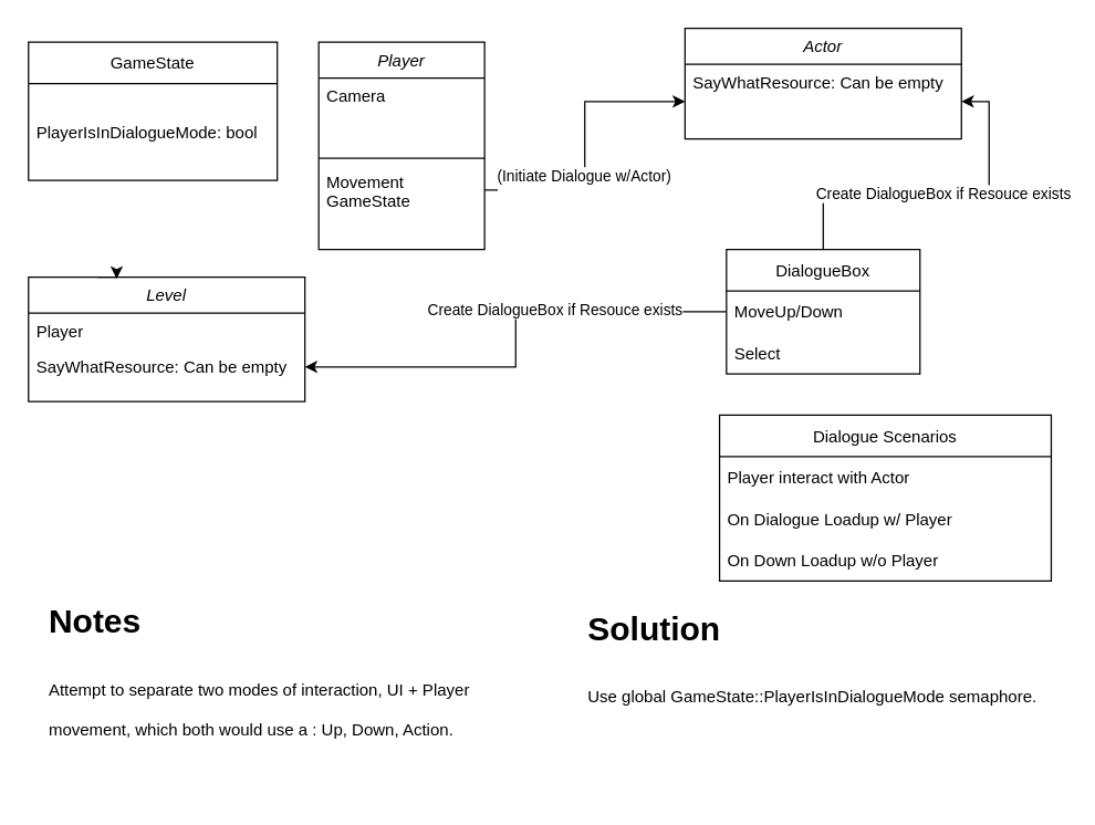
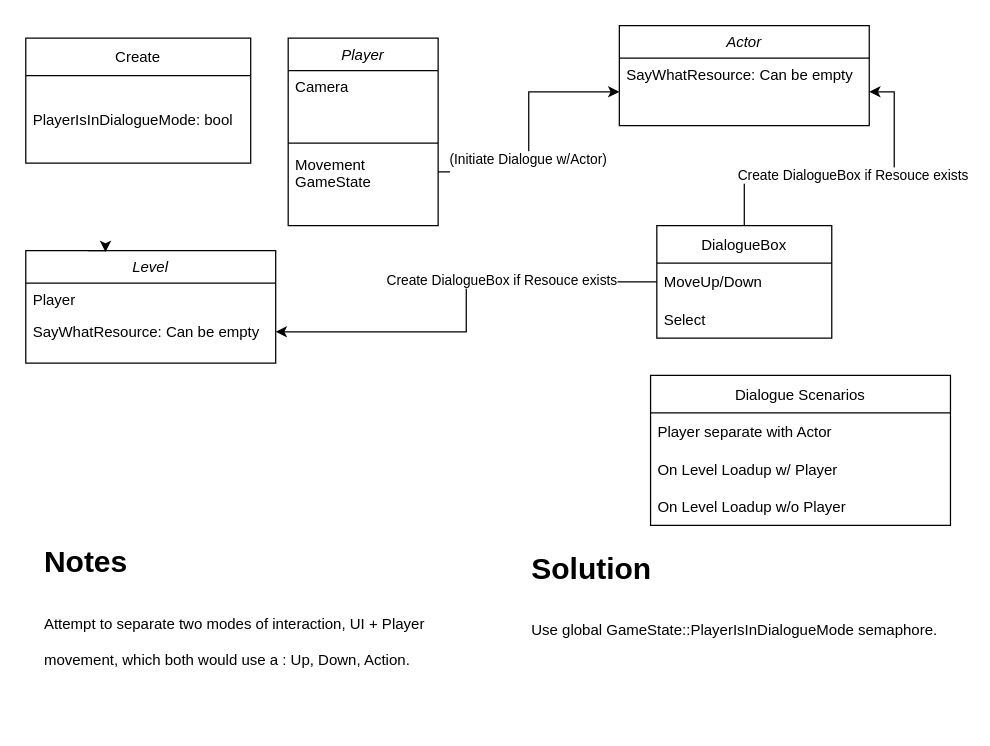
  <mxCell id="0" />
  <mxCell id="1" parent="0" />
  <mxCell id="2" value="Player" style="swimlane;fontStyle=2;align=center;verticalAlign=top;childLayout=stackLayout;horizontal=1;startSize=26;horizontalStack=0;resizeParent=1;resizeLast=0;collapsible=1;marginBottom=0;rounded=0;shadow=0;strokeWidth=1;" parent="1" vertex="1"><mxGeometry x="230" y="30" width="120" height="150" as="geometry"><mxRectangle x="230" y="140" width="160" height="26" as="alternateBounds" /></mxGeometry></mxCell>
  <mxCell id="3" value="Camera" style="text;align=left;verticalAlign=top;spacingLeft=4;spacingRight=4;overflow=hidden;rotatable=0;points=[[0,0.5],[1,0.5]];portConstraint=eastwest;" parent="2" vertex="1"><mxGeometry y="26" width="120" height="54" as="geometry" /></mxCell>
  <mxCell id="4" value="" style="line;html=1;strokeWidth=1;align=left;verticalAlign=middle;spacingTop=-1;spacingLeft=3;spacingRight=3;rotatable=0;labelPosition=right;points=[];portConstraint=eastwest;" parent="2" vertex="1"><mxGeometry y="80" width="120" height="8" as="geometry" /></mxCell>
  <mxCell id="5" value="Movement&#10;GameState " style="text;align=left;verticalAlign=top;spacingLeft=4;spacingRight=4;overflow=hidden;rotatable=0;points=[[0,0.5],[1,0.5]];portConstraint=eastwest;" parent="2" vertex="1"><mxGeometry y="88" width="120" height="38" as="geometry" /></mxCell>
  <mxCell id="6" value="Level" style="swimlane;fontStyle=2;align=center;verticalAlign=top;childLayout=stackLayout;horizontal=1;startSize=26;horizontalStack=0;resizeParent=1;resizeLast=0;collapsible=1;marginBottom=0;rounded=0;shadow=0;strokeWidth=1;" vertex="1" parent="1"><mxGeometry x="20" y="200" width="200" height="90" as="geometry"><mxRectangle x="230" y="140" width="160" height="26" as="alternateBounds" /></mxGeometry></mxCell>
  <mxCell id="7" value="Player" style="text;align=left;verticalAlign=top;spacingLeft=4;spacingRight=4;overflow=hidden;rotatable=0;points=[[0,0.5],[1,0.5]];portConstraint=eastwest;" vertex="1" parent="6"><mxGeometry y="26" width="200" height="26" as="geometry" /></mxCell>
  <mxCell id="8" value="SayWhatResource: Can be empty" style="text;align=left;verticalAlign=top;spacingLeft=4;spacingRight=4;overflow=hidden;rotatable=0;points=[[0,0.5],[1,0.5]];portConstraint=eastwest;rounded=0;shadow=0;html=0;" vertex="1" parent="6"><mxGeometry y="52" width="200" height="26" as="geometry" /></mxCell>
- <mxCell id="9" value="GameState" style="swimlane;fontStyle=0;childLayout=stackLayout;horizontal=1;startSize=30;horizontalStack=0;resizeParent=1;resizeParentMax=0;resizeLast=0;collapsible=1;marginBottom=0;" vertex="1" parent="1"><mxGeometry x="20" y="30" width="180" height="100" as="geometry" /></mxCell>
+ <mxCell id="9" value="Create" style="swimlane;fontStyle=0;childLayout=stackLayout;horizontal=1;startSize=30;horizontalStack=0;resizeParent=1;resizeParentMax=0;resizeLast=0;collapsible=1;marginBottom=0;" vertex="1" parent="1"><mxGeometry x="20" y="30" width="180" height="100" as="geometry" /></mxCell>
  <mxCell id="10" value="PlayerIsInDialogueMode: bool" style="text;strokeColor=none;fillColor=none;align=left;verticalAlign=middle;spacingLeft=4;spacingRight=4;overflow=hidden;points=[[0,0.5],[1,0.5]];portConstraint=eastwest;rotatable=0;" vertex="1" parent="9"><mxGeometry y="30" width="180" height="70" as="geometry" /></mxCell>
  <mxCell id="11" value="&lt;h1&gt;&lt;span&gt;Notes&lt;/span&gt;&lt;/h1&gt;&lt;h1&gt;&lt;span style=&quot;font-size: 12px ; font-weight: 400&quot;&gt;Attempt to separate two modes of interaction, UI + Player movement, which both would use a : Up, Down, Action.&lt;/span&gt;&lt;/h1&gt;" style="text;html=1;strokeColor=none;fillColor=none;spacing=5;spacingTop=-20;whiteSpace=wrap;overflow=hidden;rounded=0;" vertex="1" parent="1"><mxGeometry x="30" y="430" width="350" height="140" as="geometry" /></mxCell>
  <mxCell id="12" value="Actor" style="swimlane;fontStyle=2;align=center;verticalAlign=top;childLayout=stackLayout;horizontal=1;startSize=26;horizontalStack=0;resizeParent=1;resizeLast=0;collapsible=1;marginBottom=0;rounded=0;shadow=0;strokeWidth=1;" vertex="1" parent="1"><mxGeometry x="495" y="20" width="200" height="80" as="geometry"><mxRectangle x="230" y="140" width="160" height="26" as="alternateBounds" /></mxGeometry></mxCell>
  <mxCell id="13" value="SayWhatResource: Can be empty" style="text;align=left;verticalAlign=top;spacingLeft=4;spacingRight=4;overflow=hidden;rotatable=0;points=[[0,0.5],[1,0.5]];portConstraint=eastwest;" vertex="1" parent="12"><mxGeometry y="26" width="200" height="54" as="geometry" /></mxCell>
  <mxCell id="14" value="Dialogue Scenarios" style="swimlane;fontStyle=0;childLayout=stackLayout;horizontal=1;startSize=30;horizontalStack=0;resizeParent=1;resizeParentMax=0;resizeLast=0;collapsible=1;marginBottom=0;" vertex="1" parent="1"><mxGeometry x="520" y="300" width="240" height="120" as="geometry" /></mxCell>
- <mxCell id="15" value="Player interact with Actor" style="text;strokeColor=none;fillColor=none;align=left;verticalAlign=middle;spacingLeft=4;spacingRight=4;overflow=hidden;points=[[0,0.5],[1,0.5]];portConstraint=eastwest;rotatable=0;" vertex="1" parent="14"><mxGeometry y="30" width="240" height="30" as="geometry" /></mxCell>
- <mxCell id="16" value="On Dialogue Loadup w/ Player" style="text;strokeColor=none;fillColor=none;align=left;verticalAlign=middle;spacingLeft=4;spacingRight=4;overflow=hidden;points=[[0,0.5],[1,0.5]];portConstraint=eastwest;rotatable=0;" vertex="1" parent="14"><mxGeometry y="60" width="240" height="30" as="geometry" /></mxCell>
- <mxCell id="17" value="On Down Loadup w/o Player" style="text;strokeColor=none;fillColor=none;align=left;verticalAlign=middle;spacingLeft=4;spacingRight=4;overflow=hidden;points=[[0,0.5],[1,0.5]];portConstraint=eastwest;rotatable=0;" vertex="1" parent="14"><mxGeometry y="90" width="240" height="30" as="geometry" /></mxCell>
+ <mxCell id="15" value="Player separate with Actor" style="text;strokeColor=none;fillColor=none;align=left;verticalAlign=middle;spacingLeft=4;spacingRight=4;overflow=hidden;points=[[0,0.5],[1,0.5]];portConstraint=eastwest;rotatable=0;" vertex="1" parent="14"><mxGeometry y="30" width="240" height="30" as="geometry" /></mxCell>
+ <mxCell id="16" value="On Level Loadup w/ Player" style="text;strokeColor=none;fillColor=none;align=left;verticalAlign=middle;spacingLeft=4;spacingRight=4;overflow=hidden;points=[[0,0.5],[1,0.5]];portConstraint=eastwest;rotatable=0;" vertex="1" parent="14"><mxGeometry y="60" width="240" height="30" as="geometry" /></mxCell>
+ <mxCell id="17" value="On Level Loadup w/o Player" style="text;strokeColor=none;fillColor=none;align=left;verticalAlign=middle;spacingLeft=4;spacingRight=4;overflow=hidden;points=[[0,0.5],[1,0.5]];portConstraint=eastwest;rotatable=0;" vertex="1" parent="14"><mxGeometry y="90" width="240" height="30" as="geometry" /></mxCell>
  <mxCell id="18" style="edgeStyle=orthogonalEdgeStyle;rounded=0;orthogonalLoop=1;jettySize=auto;html=1;exitX=0.25;exitY=0;exitDx=0;exitDy=0;entryX=0.319;entryY=0.014;entryDx=0;entryDy=0;entryPerimeter=0;" edge="1" parent="1" source="6" target="6"><mxGeometry relative="1" as="geometry" /></mxCell>
  <mxCell id="19" value="&lt;h1&gt;&lt;span&gt;Solution&lt;/span&gt;&lt;/h1&gt;&lt;h1&gt;&lt;span style=&quot;font-size: 12px ; font-weight: 400&quot;&gt;Use global GameState::PlayerIsInDialogueMode semaphore.&lt;/span&gt;&lt;/h1&gt;" style="text;html=1;strokeColor=none;fillColor=none;spacing=5;spacingTop=-20;whiteSpace=wrap;overflow=hidden;rounded=0;" vertex="1" parent="1"><mxGeometry x="420" y="435" width="350" height="140" as="geometry" /></mxCell>
  <mxCell id="20" style="edgeStyle=orthogonalEdgeStyle;rounded=0;orthogonalLoop=1;jettySize=auto;html=1;entryX=1;entryY=0.5;entryDx=0;entryDy=0;" edge="1" parent="1" source="24" target="13"><mxGeometry relative="1" as="geometry" /></mxCell>
  <mxCell id="21" value="Create DialogueBox if Resouce exists" style="edgeLabel;html=1;align=center;verticalAlign=middle;resizable=0;points=[];" vertex="1" connectable="0" parent="20"><mxGeometry x="0.02" y="1" relative="1" as="geometry"><mxPoint as="offset" /></mxGeometry></mxCell>
  <mxCell id="22" style="edgeStyle=orthogonalEdgeStyle;rounded=0;orthogonalLoop=1;jettySize=auto;html=1;entryX=1;entryY=0.5;entryDx=0;entryDy=0;" edge="1" parent="1" source="24" target="8"><mxGeometry relative="1" as="geometry" /></mxCell>
  <mxCell id="23" value="Create DialogueBox if Resouce exists" style="edgeLabel;html=1;align=center;verticalAlign=middle;resizable=0;points=[];" vertex="1" connectable="0" parent="22"><mxGeometry x="-0.274" y="-2" relative="1" as="geometry"><mxPoint as="offset" /></mxGeometry></mxCell>
  <mxCell id="24" value="DialogueBox" style="swimlane;fontStyle=0;childLayout=stackLayout;horizontal=1;startSize=30;horizontalStack=0;resizeParent=1;resizeParentMax=0;resizeLast=0;collapsible=1;marginBottom=0;" vertex="1" parent="1"><mxGeometry x="525" y="180" width="140" height="90" as="geometry" /></mxCell>
  <mxCell id="25" value="MoveUp/Down" style="text;strokeColor=none;fillColor=none;align=left;verticalAlign=middle;spacingLeft=4;spacingRight=4;overflow=hidden;points=[[0,0.5],[1,0.5]];portConstraint=eastwest;rotatable=0;" vertex="1" parent="24"><mxGeometry y="30" width="140" height="30" as="geometry" /></mxCell>
  <mxCell id="26" value="Select" style="text;strokeColor=none;fillColor=none;align=left;verticalAlign=middle;spacingLeft=4;spacingRight=4;overflow=hidden;points=[[0,0.5],[1,0.5]];portConstraint=eastwest;rotatable=0;" vertex="1" parent="24"><mxGeometry y="60" width="140" height="30" as="geometry" /></mxCell>
  <mxCell id="27" style="edgeStyle=orthogonalEdgeStyle;rounded=0;orthogonalLoop=1;jettySize=auto;html=1;" edge="1" parent="1" source="5" target="13"><mxGeometry relative="1" as="geometry" /></mxCell>
  <mxCell id="28" value="(Initiate Dialogue w/Actor)&lt;div style=&quot;padding: 0px ; margin: 0px&quot;&gt;&lt;br style=&quot;padding: 0px ; margin: 0px ; font-size: 12px ; text-align: left ; background-color: rgb(248 , 249 , 250)&quot;&gt;&lt;/div&gt;" style="edgeLabel;html=1;align=center;verticalAlign=middle;resizable=0;points=[];" vertex="1" connectable="0" parent="27"><mxGeometry x="-0.268" y="1" relative="1" as="geometry"><mxPoint as="offset" /></mxGeometry></mxCell>
